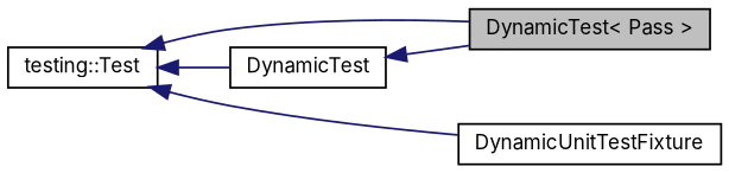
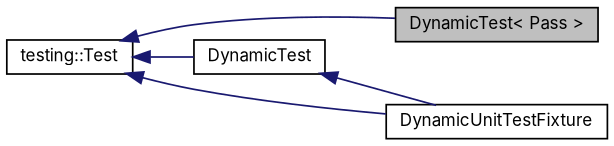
  digraph {
    fontname=Inter
    rankdir=LR
    node [color=black fillcolor=white fontname=Inter fontsize=10 shape=record style=filled]
    edge [color=midnightblue dir=back fontname=Inter fontsize=10 labelfontname=Helvetica labelfontsize=10 style=solid]
    n1 [fillcolor=grey75 fontcolor=black height=0.2 label="DynamicTest\< Pass \>" width=0.4]
    n2 [height=0.2 label=DynamicUnitTestFixture width=0.4]
    n3 [height=0.2 label="testing::Test" width=0.4]
    n4 [height=0.2 label=DynamicTest width=0.4]
    n3 -> n1
    n3 -> n2
    n3 -> n4
-   n4 -> n1
+   n4 -> n2
  }
